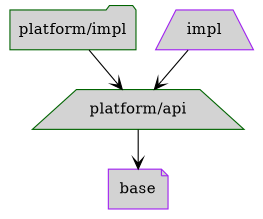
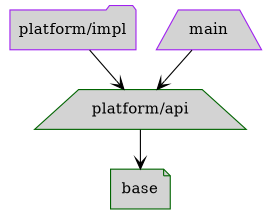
  digraph {
    node [color=darkgreen fillcolor=lightgrey shape=trapezium style=filled]
    edge [arrowhead=vee]
-   base [color=purple shape=note]
+   base [shape=note]
    "platform/api"
-   "platform/impl" [shape=folder]
-   main [color=purple label=impl]
+   "platform/impl" [color=purple shape=folder]
+   main [color=purple]
    "platform/api" -> base
    "platform/impl" -> "platform/api"
    main -> "platform/api"
  }
